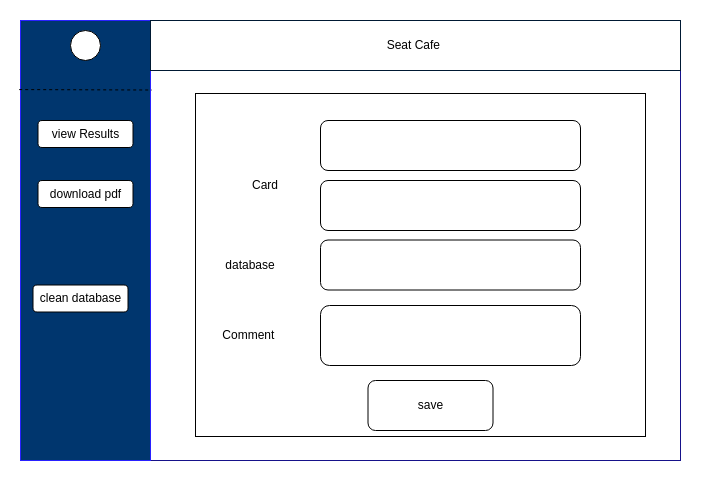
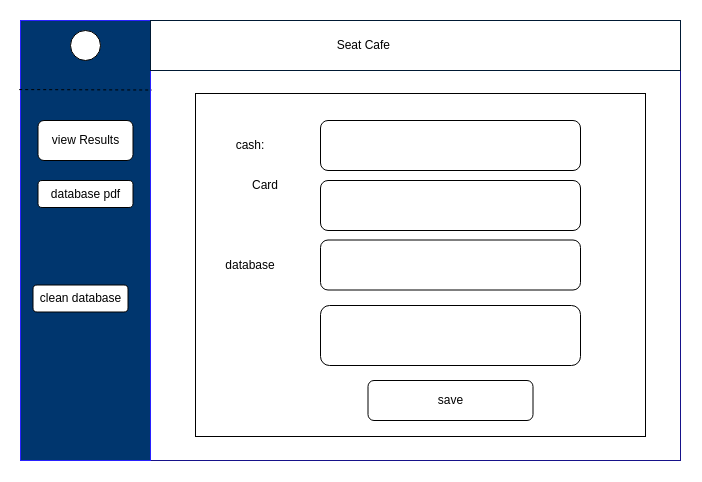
  <mxCell id="0" />
  <mxCell id="1" parent="0" />
  <mxCell id="2" value="" style="rounded=0;whiteSpace=wrap;html=1;fillColor=none;fillStyle=dots;strokeColor=#16128A;" parent="1" vertex="1"><mxGeometry x="20" y="20" width="660" height="440" as="geometry" /></mxCell>
  <mxCell id="3" value="" style="rounded=0;whiteSpace=wrap;html=1;strokeColor=#2921FF;fillColor=#00366E;" vertex="1" parent="1"><mxGeometry x="20" y="20" width="130" height="440" as="geometry" /></mxCell>
  <mxCell id="4" value="" style="ellipse;whiteSpace=wrap;html=1;aspect=fixed;" vertex="1" parent="1"><mxGeometry x="70" y="30" width="30" height="30" as="geometry" /></mxCell>
  <mxCell id="5" value="" style="rounded=0;whiteSpace=wrap;html=1;fillColor=none;strokeColor=#001933;" vertex="1" parent="1"><mxGeometry x="150" y="20" width="530" height="50" as="geometry" /></mxCell>
- <mxCell id="6" value="Seat Cafe&amp;nbsp;" style="text;html=1;strokeColor=none;fillColor=none;align=center;verticalAlign=middle;whiteSpace=wrap;rounded=0;" vertex="1" parent="1"><mxGeometry x="270" y="30" width="290" height="30" as="geometry" /></mxCell>
+ <mxCell id="6" value="Seat Cafe&amp;nbsp;" style="text;html=1;strokeColor=none;fillColor=none;align=center;verticalAlign=middle;whiteSpace=wrap;rounded=0;" vertex="1" parent="1"><mxGeometry x="220" y="30" width="290" height="30" as="geometry" /></mxCell>
  <mxCell id="7" value="" style="rounded=0;whiteSpace=wrap;html=1;" vertex="1" parent="1"><mxGeometry x="195" y="93" width="450" height="343" as="geometry" /></mxCell>
  <mxCell id="8" value="" style="rounded=1;whiteSpace=wrap;html=1;" vertex="1" parent="1"><mxGeometry x="320" y="120" width="260" height="50" as="geometry" /></mxCell>
+ <mxCell id="9" value="cash:" style="text;html=1;strokeColor=none;fillColor=none;align=center;verticalAlign=middle;whiteSpace=wrap;rounded=0;" vertex="1" parent="1"><mxGeometry x="220" y="130" width="60" height="30" as="geometry" /></mxCell>
  <mxCell id="10" value="" style="rounded=1;whiteSpace=wrap;html=1;" vertex="1" parent="1"><mxGeometry x="320" y="239.5" width="260" height="50" as="geometry" /></mxCell>
  <mxCell id="11" value="" style="rounded=1;whiteSpace=wrap;html=1;" vertex="1" parent="1"><mxGeometry x="320" y="180" width="260" height="50" as="geometry" /></mxCell>
  <mxCell id="12" value="database" style="text;html=1;strokeColor=none;fillColor=none;align=center;verticalAlign=middle;whiteSpace=wrap;rounded=0;" vertex="1" parent="1"><mxGeometry x="220" y="249.5" width="60" height="30" as="geometry" /></mxCell>
  <mxCell id="13" value="Card" style="text;html=1;strokeColor=none;fillColor=none;align=center;verticalAlign=middle;whiteSpace=wrap;rounded=0;" vertex="1" parent="1"><mxGeometry x="235" y="170" width="60" height="30" as="geometry" /></mxCell>
  <mxCell id="14" value="" style="rounded=1;whiteSpace=wrap;html=1;" vertex="1" parent="1"><mxGeometry x="320" y="305" width="260" height="60" as="geometry" /></mxCell>
- <mxCell id="15" value="Comment&amp;nbsp;" style="text;html=1;strokeColor=none;fillColor=none;align=center;verticalAlign=middle;whiteSpace=wrap;rounded=0;" vertex="1" parent="1"><mxGeometry x="220" y="320" width="60" height="30" as="geometry" /></mxCell>
- <mxCell id="16" value="save" style="rounded=1;whiteSpace=wrap;html=1;" vertex="1" parent="1"><mxGeometry x="367.5" y="380" width="125" height="50" as="geometry" /></mxCell>
- <mxCell id="17" value="view Results" style="rounded=1;whiteSpace=wrap;html=1;" vertex="1" parent="1"><mxGeometry x="37.5" y="120" width="95" height="27" as="geometry" /></mxCell>
+ <mxCell id="16" value="save" style="rounded=1;whiteSpace=wrap;html=1;" vertex="1" parent="1"><mxGeometry x="367.5" y="380" width="165" height="40" as="geometry" /></mxCell>
+ <mxCell id="17" value="view Results" style="rounded=1;whiteSpace=wrap;html=1;" vertex="1" parent="1"><mxGeometry x="37.5" y="120" width="95" height="40" as="geometry" /></mxCell>
  <mxCell id="18" value="clean database" style="rounded=1;whiteSpace=wrap;html=1;" vertex="1" parent="1"><mxGeometry x="32.5" y="284.5" width="95" height="27" as="geometry" /></mxCell>
- <mxCell id="19" value="download pdf" style="rounded=1;whiteSpace=wrap;html=1;" vertex="1" parent="1"><mxGeometry x="37.5" y="180" width="95" height="27" as="geometry" /></mxCell>
+ <mxCell id="19" value="database pdf" style="rounded=1;whiteSpace=wrap;html=1;" vertex="1" parent="1"><mxGeometry x="37.5" y="180" width="95" height="27" as="geometry" /></mxCell>
  <mxCell id="20" value="" style="endArrow=none;dashed=1;html=1;rounded=0;entryX=1.01;entryY=0.158;entryDx=0;entryDy=0;entryPerimeter=0;exitX=-0.01;exitY=0.157;exitDx=0;exitDy=0;exitPerimeter=0;" edge="1" parent="1" source="3" target="3"><mxGeometry width="50" height="50" relative="1" as="geometry"><mxPoint x="60" y="110" as="sourcePoint" /><mxPoint x="110" y="60" as="targetPoint" /></mxGeometry></mxCell>
